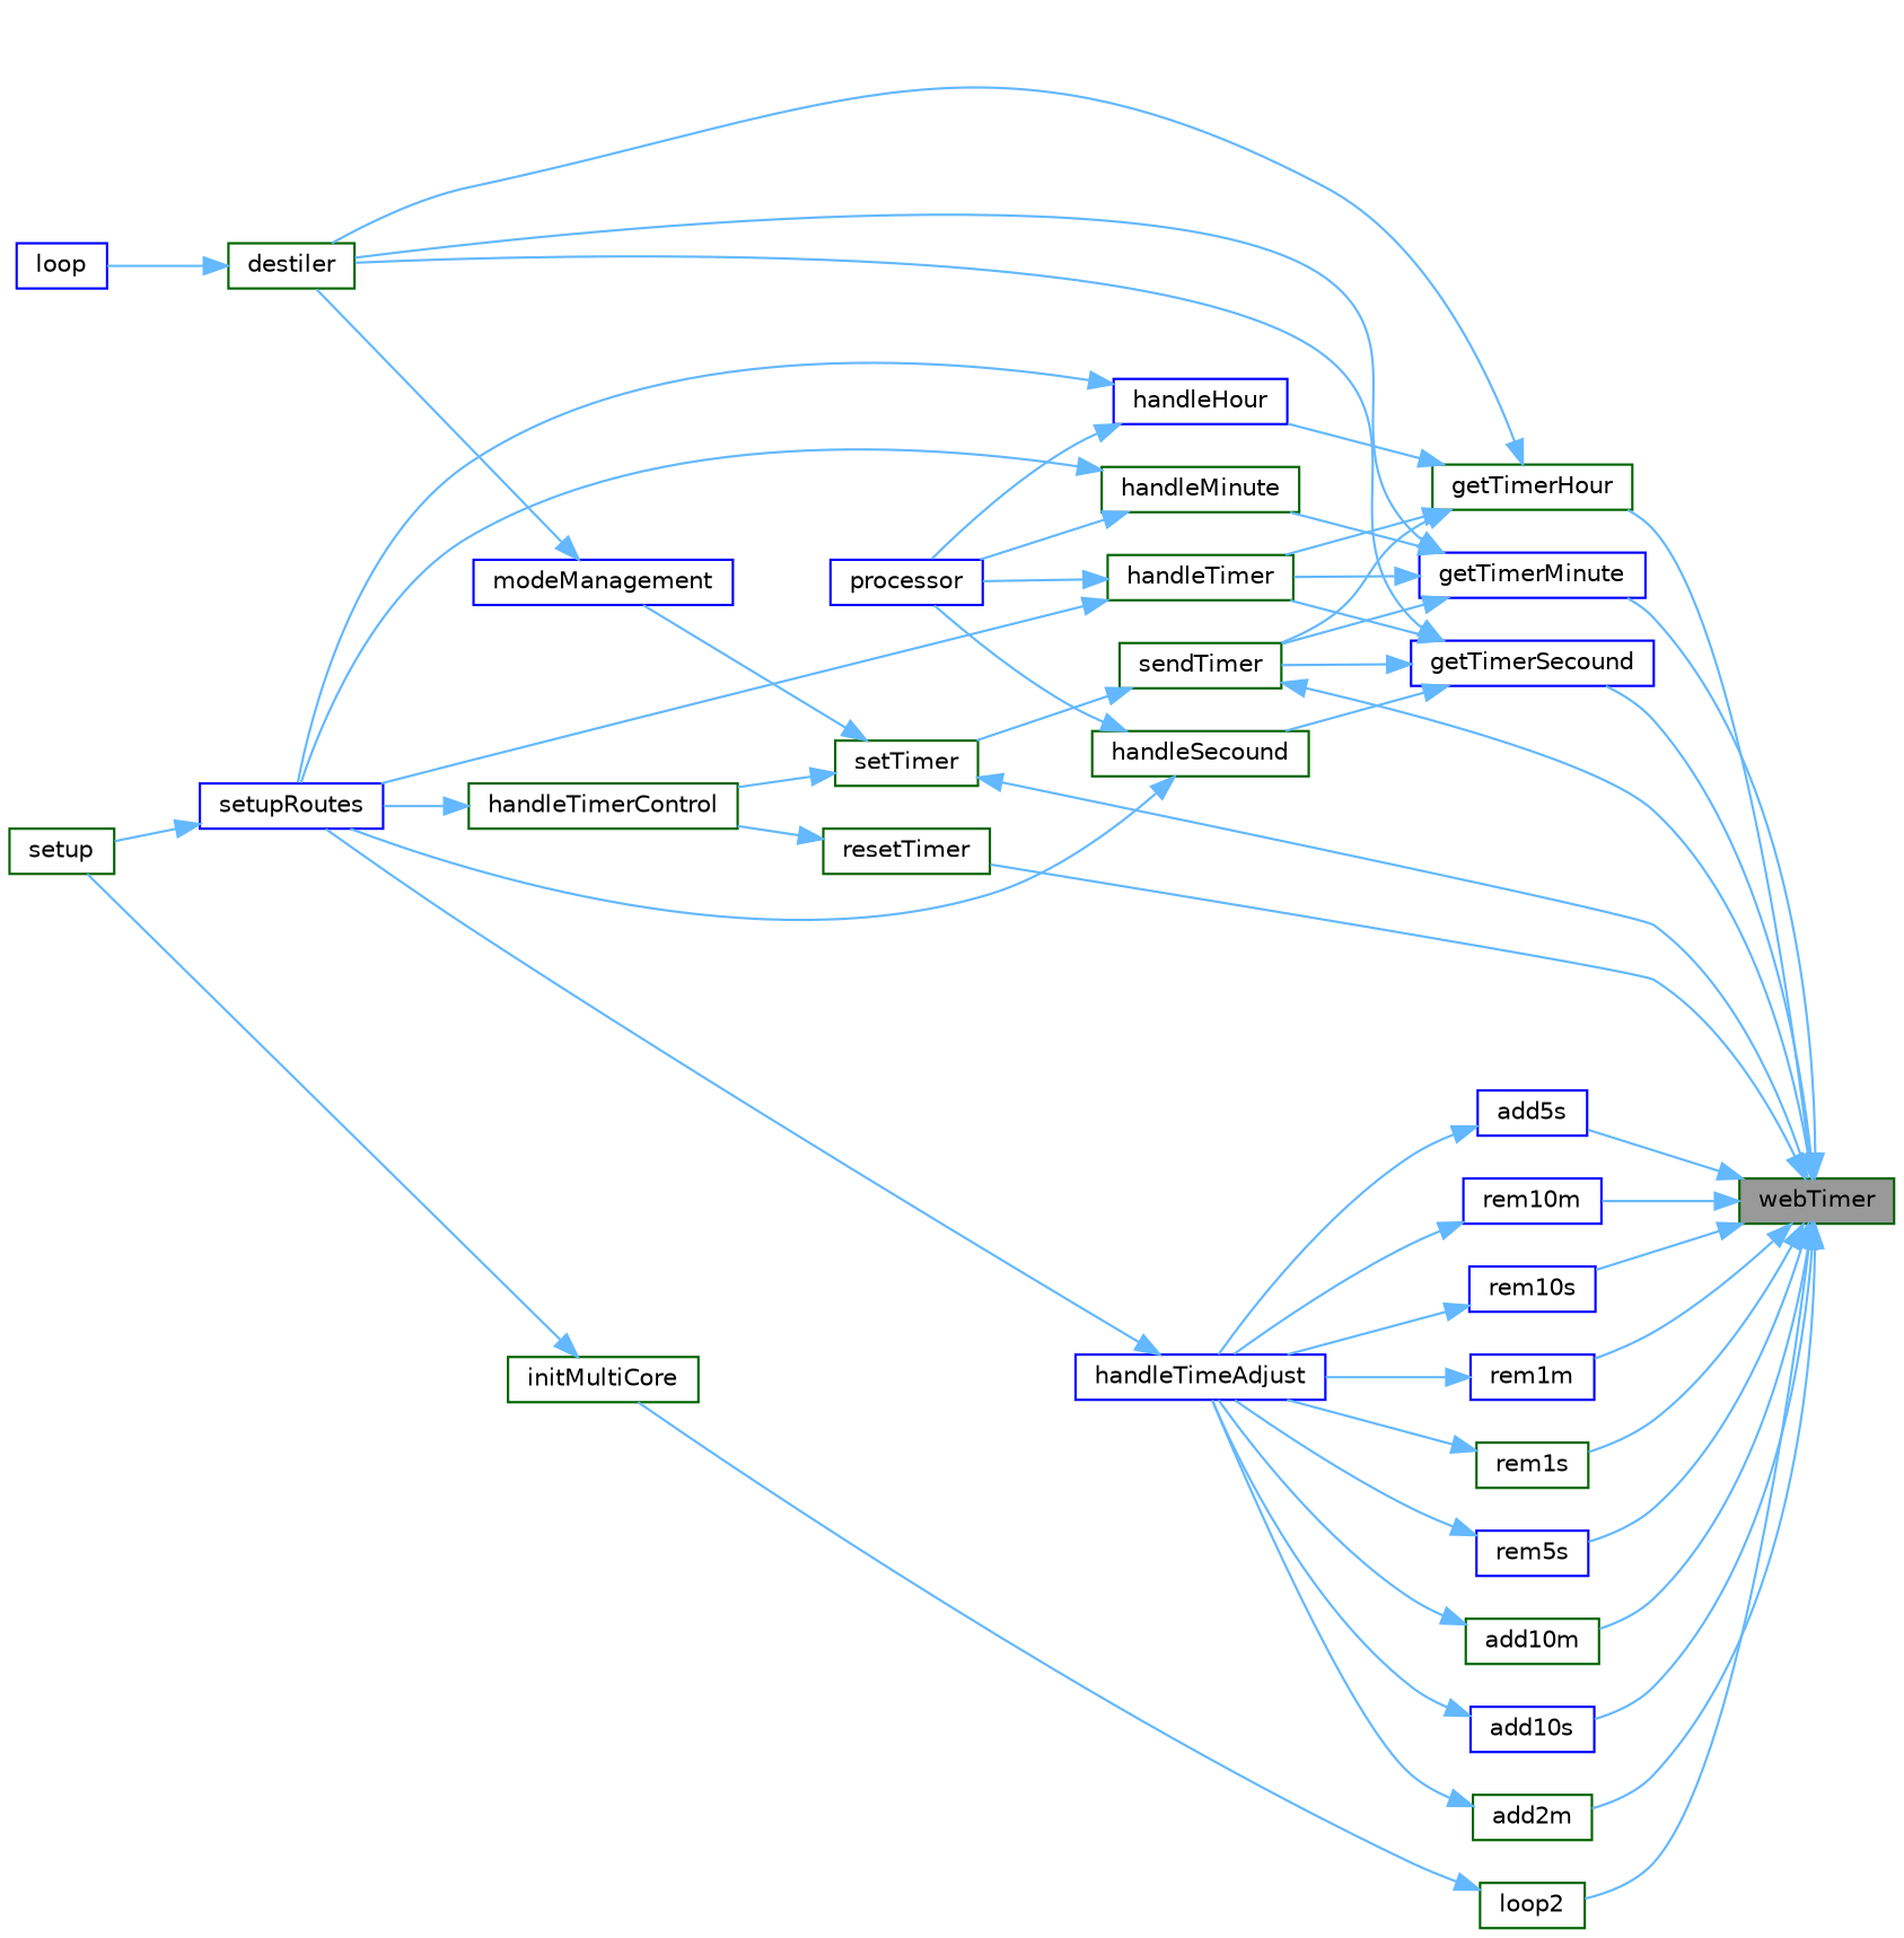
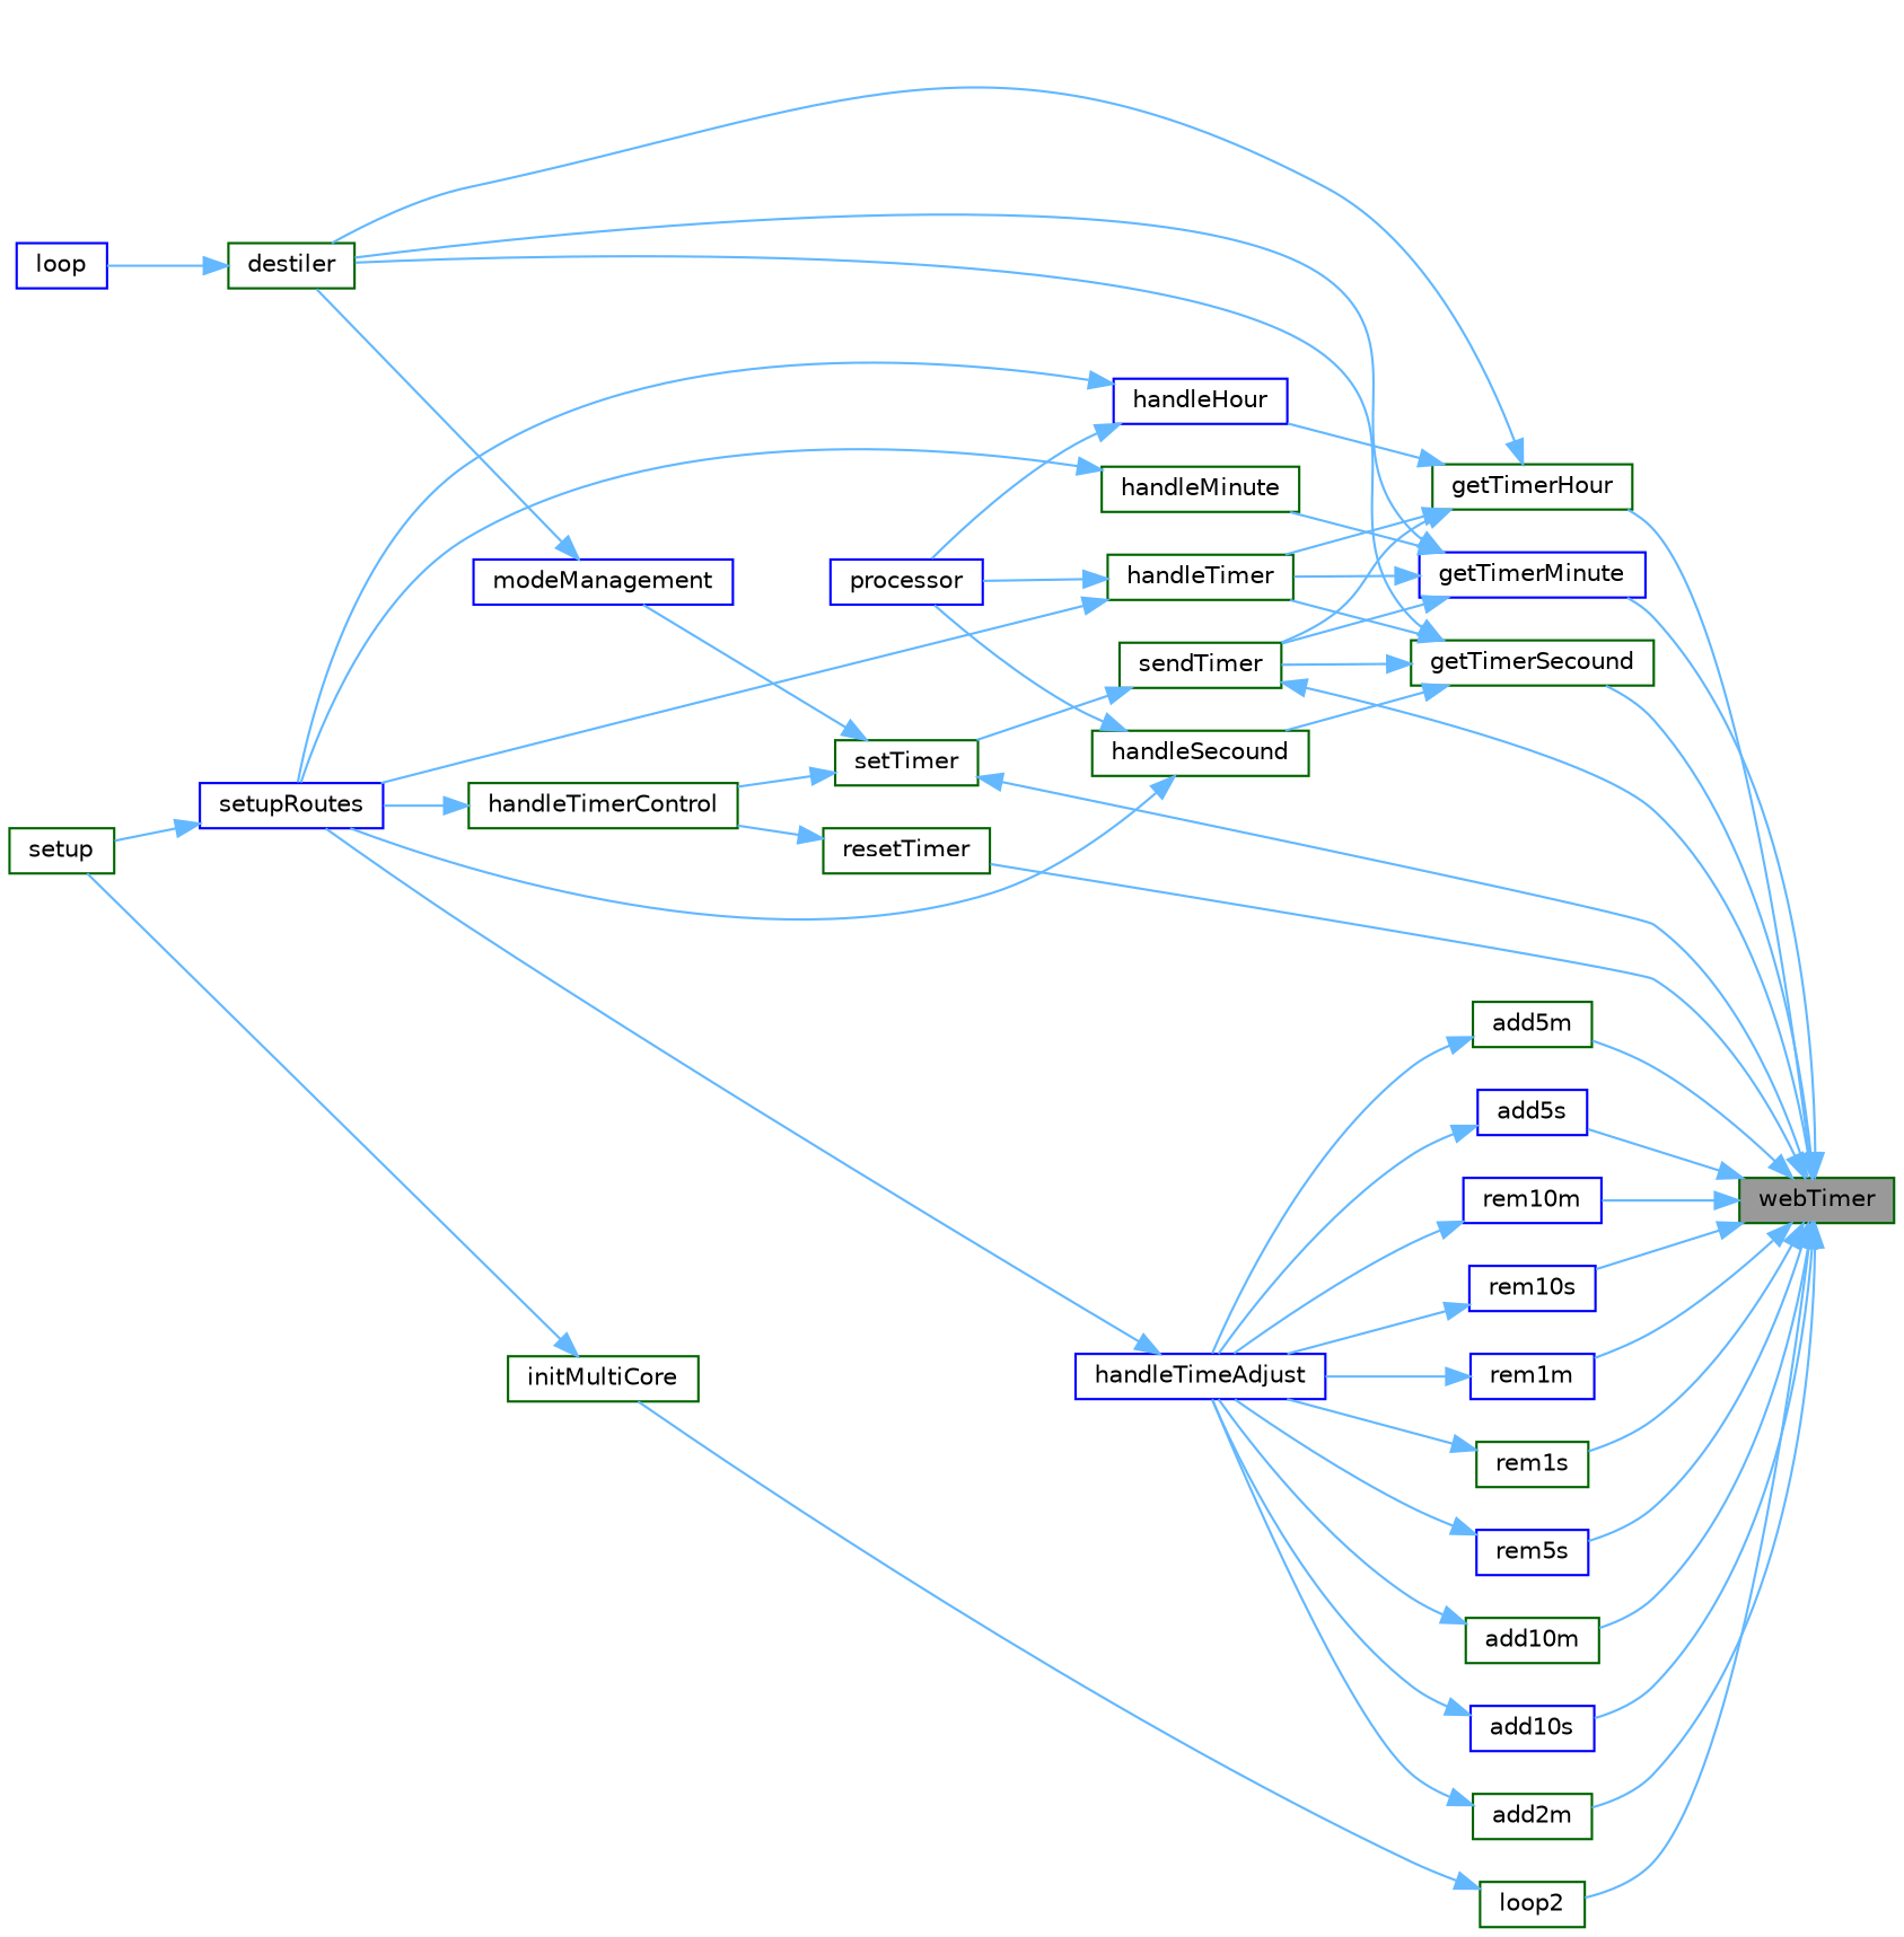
  digraph {
    rankdir=RL
    node [color=darkgreen fillcolor=white fontname=Helvetica fontsize=10 shape=box style=filled]
    edge [color=steelblue1 dir=back fontname=Helvetica fontsize=10 labelfontname=Helvetica labelfontsize=10 style=solid]
    n1 [fillcolor=grey60 fontcolor=black height=0.2 label=webTimer width=0.4]
    n2 [height=0.2 label=add10m width=0.4]
    n3 [color=blue height=0.2 label=add10s width=0.4]
    n4 [height=0.2 label=add2m width=0.4]
+   n5 [height=0.2 label=add5m width=0.4]
    n6 [color=blue height=0.2 label=add5s width=0.4]
    n7 [height=0.2 label=getTimerHour width=0.4]
    n8 [color=blue height=0.2 label=getTimerMinute width=0.4]
-   n9 [color=blue height=0.2 label=getTimerSecound width=0.4]
+   n9 [height=0.2 label=getTimerSecound width=0.4]
    n10 [height=0.2 label=loop2 width=0.4]
    n11 [color=blue height=0.2 label=rem10m width=0.4]
    n12 [color=blue height=0.2 label=rem10s width=0.4]
    n13 [color=blue height=0.2 label=rem1m width=0.4]
    n14 [height=0.2 label=rem1s width=0.4]
    n15 [color=blue height=0.2 label=rem5s width=0.4]
    n16 [height=0.2 label=resetTimer width=0.4]
    n17 [color=blue height=0.2 label=handleTimeAdjust width=0.4]
    n18 [height=0.2 label=destiler width=0.4]
    n19 [color=blue height=0.2 label=handleHour width=0.4]
    n20 [height=0.2 label=handleTimer width=0.4]
    n21 [height=0.2 label=sendTimer width=0.4]
    n22 [height=0.2 label=handleMinute width=0.4]
    n23 [height=0.2 label=handleSecound width=0.4]
    n24 [height=0.2 label=initMultiCore width=0.4]
    n25 [height=0.2 label=handleTimerControl width=0.4]
    n26 [color=blue height=0.2 label=setupRoutes width=0.4]
    n27 [height=0.2 label=setup width=0.4]
    n28 [color=blue height=0.2 label=loop width=0.4]
    n29 [color=blue height=0.2 label=processor width=0.4]
    n30 [height=0.2 label=setTimer width=0.4]
    n31 [color=blue height=0.2 label=modeManagement width=0.4]
    n1 -> n2
    n1 -> n3
    n1 -> n4
+   n1 -> n5
    n1 -> n6
    n1 -> n7
    n1 -> n8
    n1 -> n9
    n1 -> n10
    n1 -> n11
    n1 -> n12
    n1 -> n13
    n1 -> n14
    n1 -> n15
    n1 -> n16
    n2 -> n17
    n3 -> n17
    n4 -> n17
+   n5 -> n17
    n6 -> n17
    n7 -> n18
    n7 -> n19
    n7 -> n20
    n7 -> n21
    n8 -> n18
    n8 -> n20
    n8 -> n21
    n8 -> n22
    n9 -> n18
    n9 -> n20
    n9 -> n21
    n9 -> n23
    n10 -> n24
    n11 -> n17
    n12 -> n17
    n13 -> n17
    n14 -> n17
    n15 -> n17
    n16 -> n25
    n17 -> n26
    n18 -> n28
    n19 -> n26
    n19 -> n29
    n20 -> n26
    n20 -> n29
    n21 -> n1
    n21 -> n30
    n22 -> n26
-   n22 -> n29
    n23 -> n26
    n23 -> n29
    n24 -> n27
    n25 -> n26
    n26 -> n27
    n30 -> n1
    n30 -> n25
    n30 -> n31
    n31 -> n18
  }
